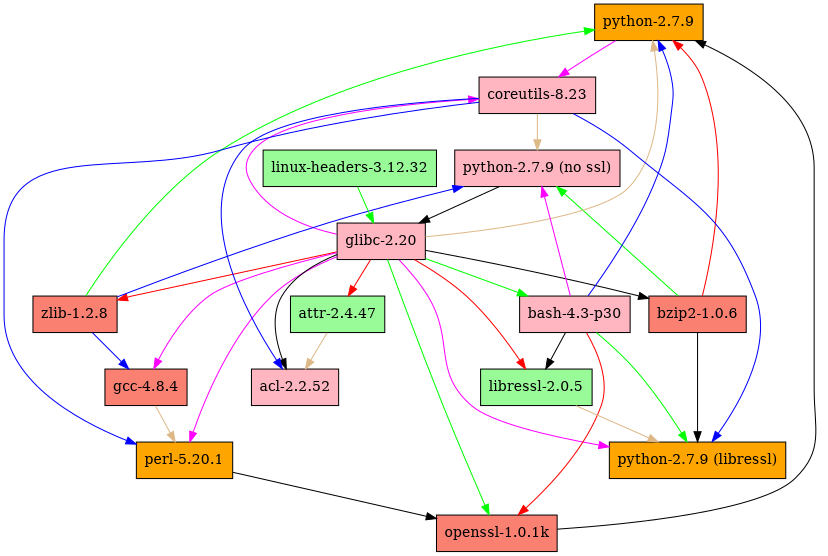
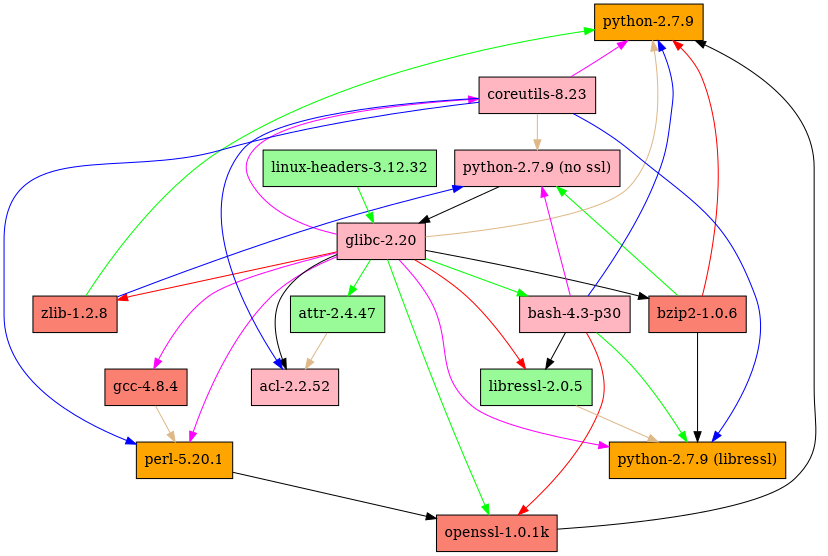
  digraph {
    node [fillcolor=lightpink shape=box style=filled]
    edge [color=black]
    n1 [fillcolor=orange label="python-2.7.9"]
    n2 [fillcolor=salmon label="openssl-1.0.1k"]
    n3 [fillcolor=salmon label="bzip2-1.0.6"]
    n4 [fillcolor=orange label="python-2.7.9 (libressl)"]
    n5 [label="python-2.7.9 (no ssl)"]
    n6 [label="glibc-2.20"]
    n7 [fillcolor=salmon label="zlib-1.2.8"]
    n8 [fillcolor=salmon label="gcc-4.8.4"]
    n9 [fillcolor=orange label="perl-5.20.1"]
    n10 [label="bash-4.3-p30"]
    n11 [fillcolor=palegreen label="libressl-2.0.5"]
    n12 [label="coreutils-8.23"]
    n13 [label="acl-2.2.52"]
    n14 [fillcolor=palegreen label="attr-2.4.47"]
    n15 [fillcolor=palegreen label="linux-headers-3.12.32"]
    n2 -> n1
    n3 -> n1 [color=red]
    n3 -> n4
    n3 -> n5 [color=green]
    n5 -> n6
    n6 -> n1 [color=burlywood]
    n6 -> n2 [color=green]
    n6 -> n3
    n6 -> n4 [color=magenta]
    n6 -> n7 [color=red]
    n6 -> n8 [color=magenta]
    n6 -> n9 [color=magenta]
    n6 -> n10 [color=green]
    n6 -> n11 [color=red]
    n6 -> n12 [color=magenta]
    n6 -> n13
-   n6 -> n14 [color=red]
+   n6 -> n14 [color=green]
    n7 -> n1 [color=green]
    n7 -> n5 [color=blue]
-   n7 -> n8 [color=blue]
    n8 -> n9 [color=burlywood]
    n9 -> n2
    n10 -> n1 [color=blue]
    n10 -> n2 [color=red]
    n10 -> n4 [color=green]
    n10 -> n5 [color=magenta]
    n10 -> n11
    n11 -> n4 [color=burlywood]
-   n1 -> n12 [color=magenta]
+   n12 -> n1 [color=magenta]
    n12 -> n4 [color=blue]
    n12 -> n5 [color=burlywood]
    n12 -> n9 [color=blue]
    n12 -> n13 [color=blue]
    n14 -> n13 [color=burlywood]
    n15 -> n6 [color=green]
  }
